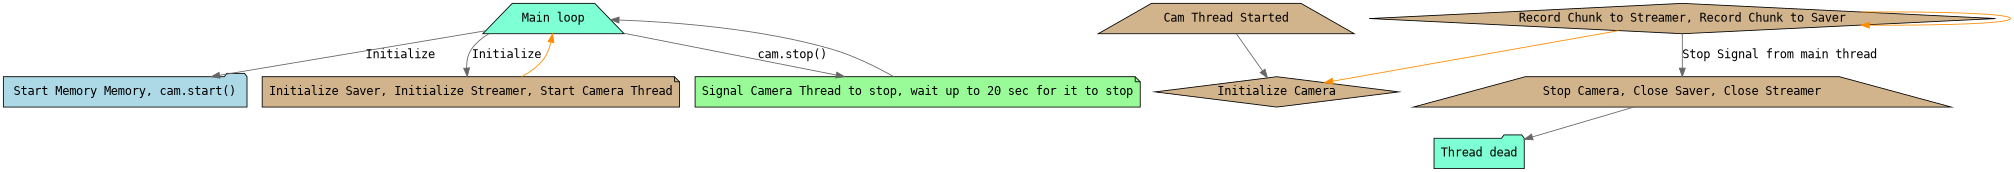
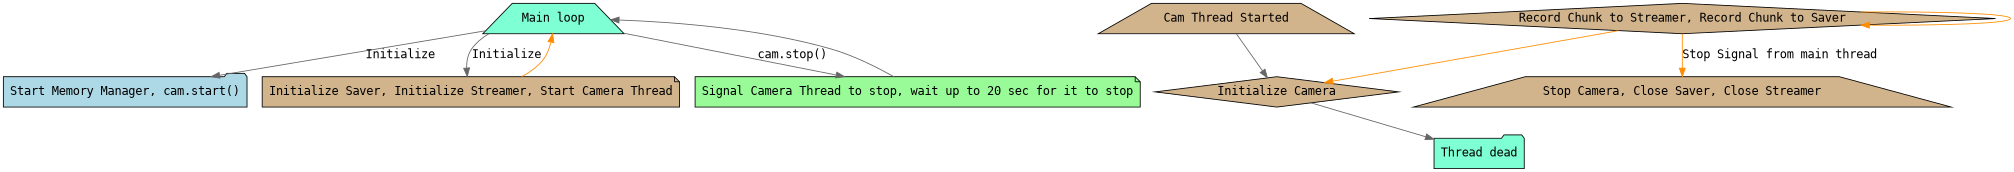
  digraph {
    fontname="DejaVu Sans Mono"
    node [fillcolor=tan fontname="DejaVu Sans Mono" shape=trapezium style=filled]
    edge [color=gray40 fontname="DejaVu Sans Mono"]
    n1 [fillcolor=aquamarine label="Main loop"]
-   n2 [fillcolor=lightblue label="Start Memory Memory, cam.start()" shape=folder]
+   n2 [fillcolor=lightblue label="Start Memory Manager, cam.start()" shape=folder]
    n3 [label="Initialize Saver, Initialize Streamer, Start Camera Thread" shape=note]
    n4 [fillcolor=palegreen label="Signal Camera Thread to stop, wait up to 20 sec for it to stop" shape=note]
    n5 [label="Cam Thread Started"]
    n6 [label="Initialize Camera" shape=diamond]
    n7 [label="Record Chunk to Streamer, Record Chunk to Saver" shape=diamond]
    n8 [label="Stop Camera, Close Saver, Close Streamer"]
    n9 [fillcolor=aquamarine label="Thread dead" shape=folder]
    n1 -> n2 [label=Initialize]
    n1 -> n3 [label=Initialize]
    n1 -> n4 [label="cam.stop()"]
    n3 -> n1 [color=darkorange]
    n4 -> n1
    n5 -> n6
    n7 -> n6 [color=darkorange]
    n7 -> n7 [color=darkorange]
-   n7 -> n8 [label="Stop Signal from main thread"]
-   n8 -> n9
+   n7 -> n8 [color=darkorange label="Stop Signal from main thread"]
+   n6 -> n9
  }
